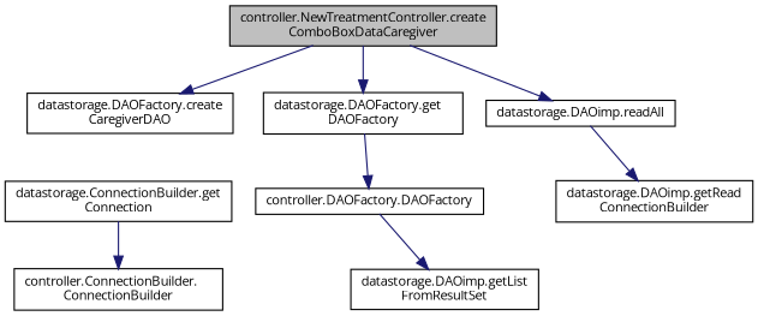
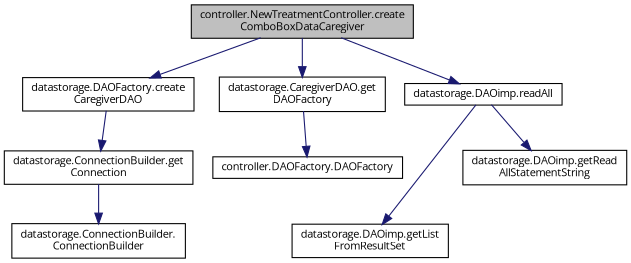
  digraph {
    fontname="Open Sans"
    rankdir=TB
    node [color=black fillcolor=white fontname="Open Sans" fontsize=10 shape=record style=filled]
    edge [color=midnightblue fontname="Open Sans" fontsize=10 labelfontname=Helvetica labelfontsize=10 style=solid]
    n1 [fillcolor=grey75 fontcolor=black height=0.2 label="controller.NewTreatmentController.create\lComboBoxDataCaregiver" width=0.4]
    n2 [height=0.2 label="datastorage.DAOFactory.create\lCaregiverDAO" width=0.4]
-   n3 [height=0.2 label="datastorage.DAOFactory.get\lDAOFactory" width=0.4]
+   n3 [height=0.2 label="datastorage.CaregiverDAO.get\lDAOFactory" width=0.4]
    n4 [height=0.2 label="datastorage.DAOimp.readAll" width=0.4]
    n5 [height=0.2 label="datastorage.ConnectionBuilder.get\lConnection" width=0.4]
    n6 [height=0.2 label="controller.DAOFactory.DAOFactory" width=0.4]
    n7 [height=0.2 label="datastorage.DAOimp.getList\lFromResultSet" width=0.4]
-   n8 [height=0.2 label="datastorage.DAOimp.getRead\lConnectionBuilder" width=0.4]
-   n9 [height=0.2 label="controller.ConnectionBuilder.\lConnectionBuilder" width=0.4]
+   n8 [height=0.2 label="datastorage.DAOimp.getRead\lAllStatementString" width=0.4]
+   n9 [height=0.2 label="datastorage.ConnectionBuilder.\lConnectionBuilder" width=0.4]
    n1 -> n2
    n1 -> n3
    n1 -> n4
+   n2 -> n5
    n3 -> n6
-   n6 -> n7
+   n4 -> n7
    n4 -> n8
    n5 -> n9
  }
